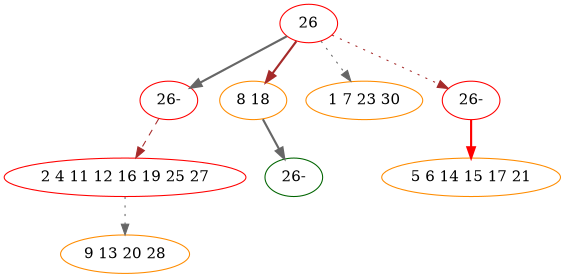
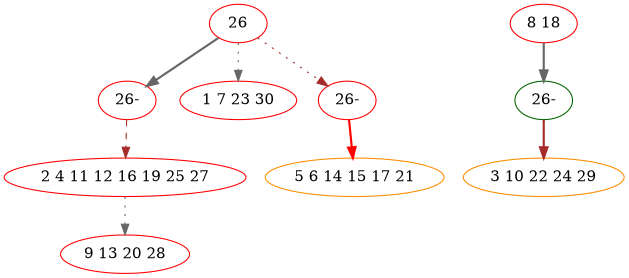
  digraph {
    node [color=red]
    edge [color=gray40 style=bold]
    n1 [label=26]
    n2 [label="26-"]
-   n3 [color=darkorange label="8 18"]
-   n4 [color=darkorange label="1 7 23 30"]
+   n3 [label="8 18"]
+   n4 [label="1 7 23 30"]
    n5 [label="26-"]
    n6 [label="2 4 11 12 16 19 25 27"]
    n7 [color=darkgreen label="26-"]
    n8 [color=darkorange label="5 6 14 15 17 21"]
-   n9 [color=darkorange label="9 13 20 28"]
+   n9 [label="9 13 20 28"]
+   n10 [color=darkorange label="3 10 22 24 29"]
    n1 -> n2
-   n1 -> n3 [color=brown]
    n1 -> n4 [style=dotted]
    n1 -> n5 [color=brown style=dotted]
    n2 -> n6 [color=brown style=dashed]
    n3 -> n7
    n5 -> n8 [color=red]
    n6 -> n9 [style=dotted]
+   n7 -> n10 [color=brown]
  }
